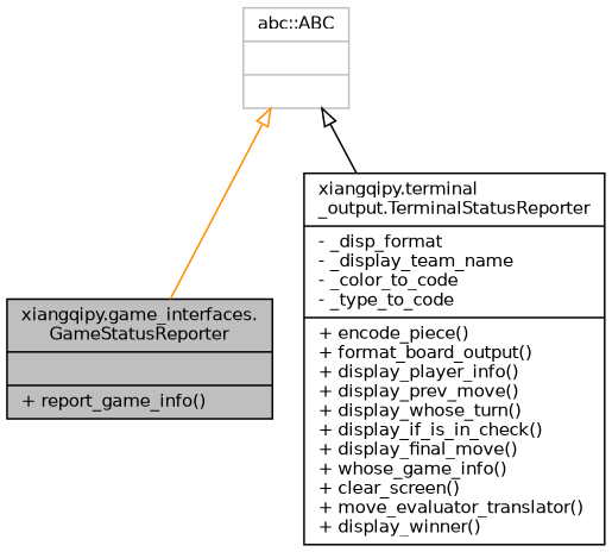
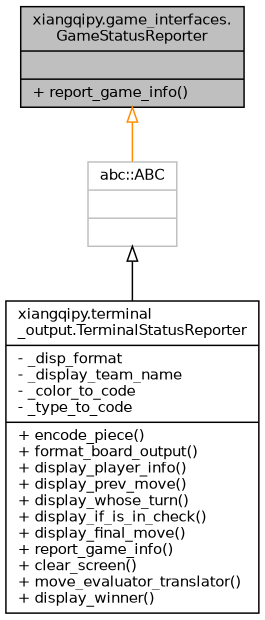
  digraph {
    node [color=black fillcolor=white fontname=Helvetica fontsize=10 shape=record style=filled]
    edge [arrowtail=onormal dir=back fontname=Helvetica fontsize=10 labelfontname=Helvetica labelfontsize=10 style=solid]
    n1 [fillcolor=grey75 fontcolor=black height=0.2 label="{xiangqipy.game_interfaces.\lGameStatusReporter\n||+ report_game_info()\l}" width=0.4]
-   n2 [height=0.2 label="{xiangqipy.terminal\l_output.TerminalStatusReporter\n|- _disp_format\l- _display_team_name\l- _color_to_code\l- _type_to_code\l|+ encode_piece()\l+ format_board_output()\l+ display_player_info()\l+ display_prev_move()\l+ display_whose_turn()\l+ display_if_is_in_check()\l+ display_final_move()\l+ whose_game_info()\l+ clear_screen()\l+ move_evaluator_translator()\l+ display_winner()\l}" width=0.4]
+   n2 [height=0.2 label="{xiangqipy.terminal\l_output.TerminalStatusReporter\n|- _disp_format\l- _display_team_name\l- _color_to_code\l- _type_to_code\l|+ encode_piece()\l+ format_board_output()\l+ display_player_info()\l+ display_prev_move()\l+ display_whose_turn()\l+ display_if_is_in_check()\l+ display_final_move()\l+ report_game_info()\l+ clear_screen()\l+ move_evaluator_translator()\l+ display_winner()\l}" width=0.4]
    n3 [color=grey75 height=0.2 label="{abc::ABC\n||}" width=0.4]
-   n3 -> n1 [color=darkorange]
+   n1 -> n3 [color=darkorange]
    n3 -> n2 [color=black]
  }
